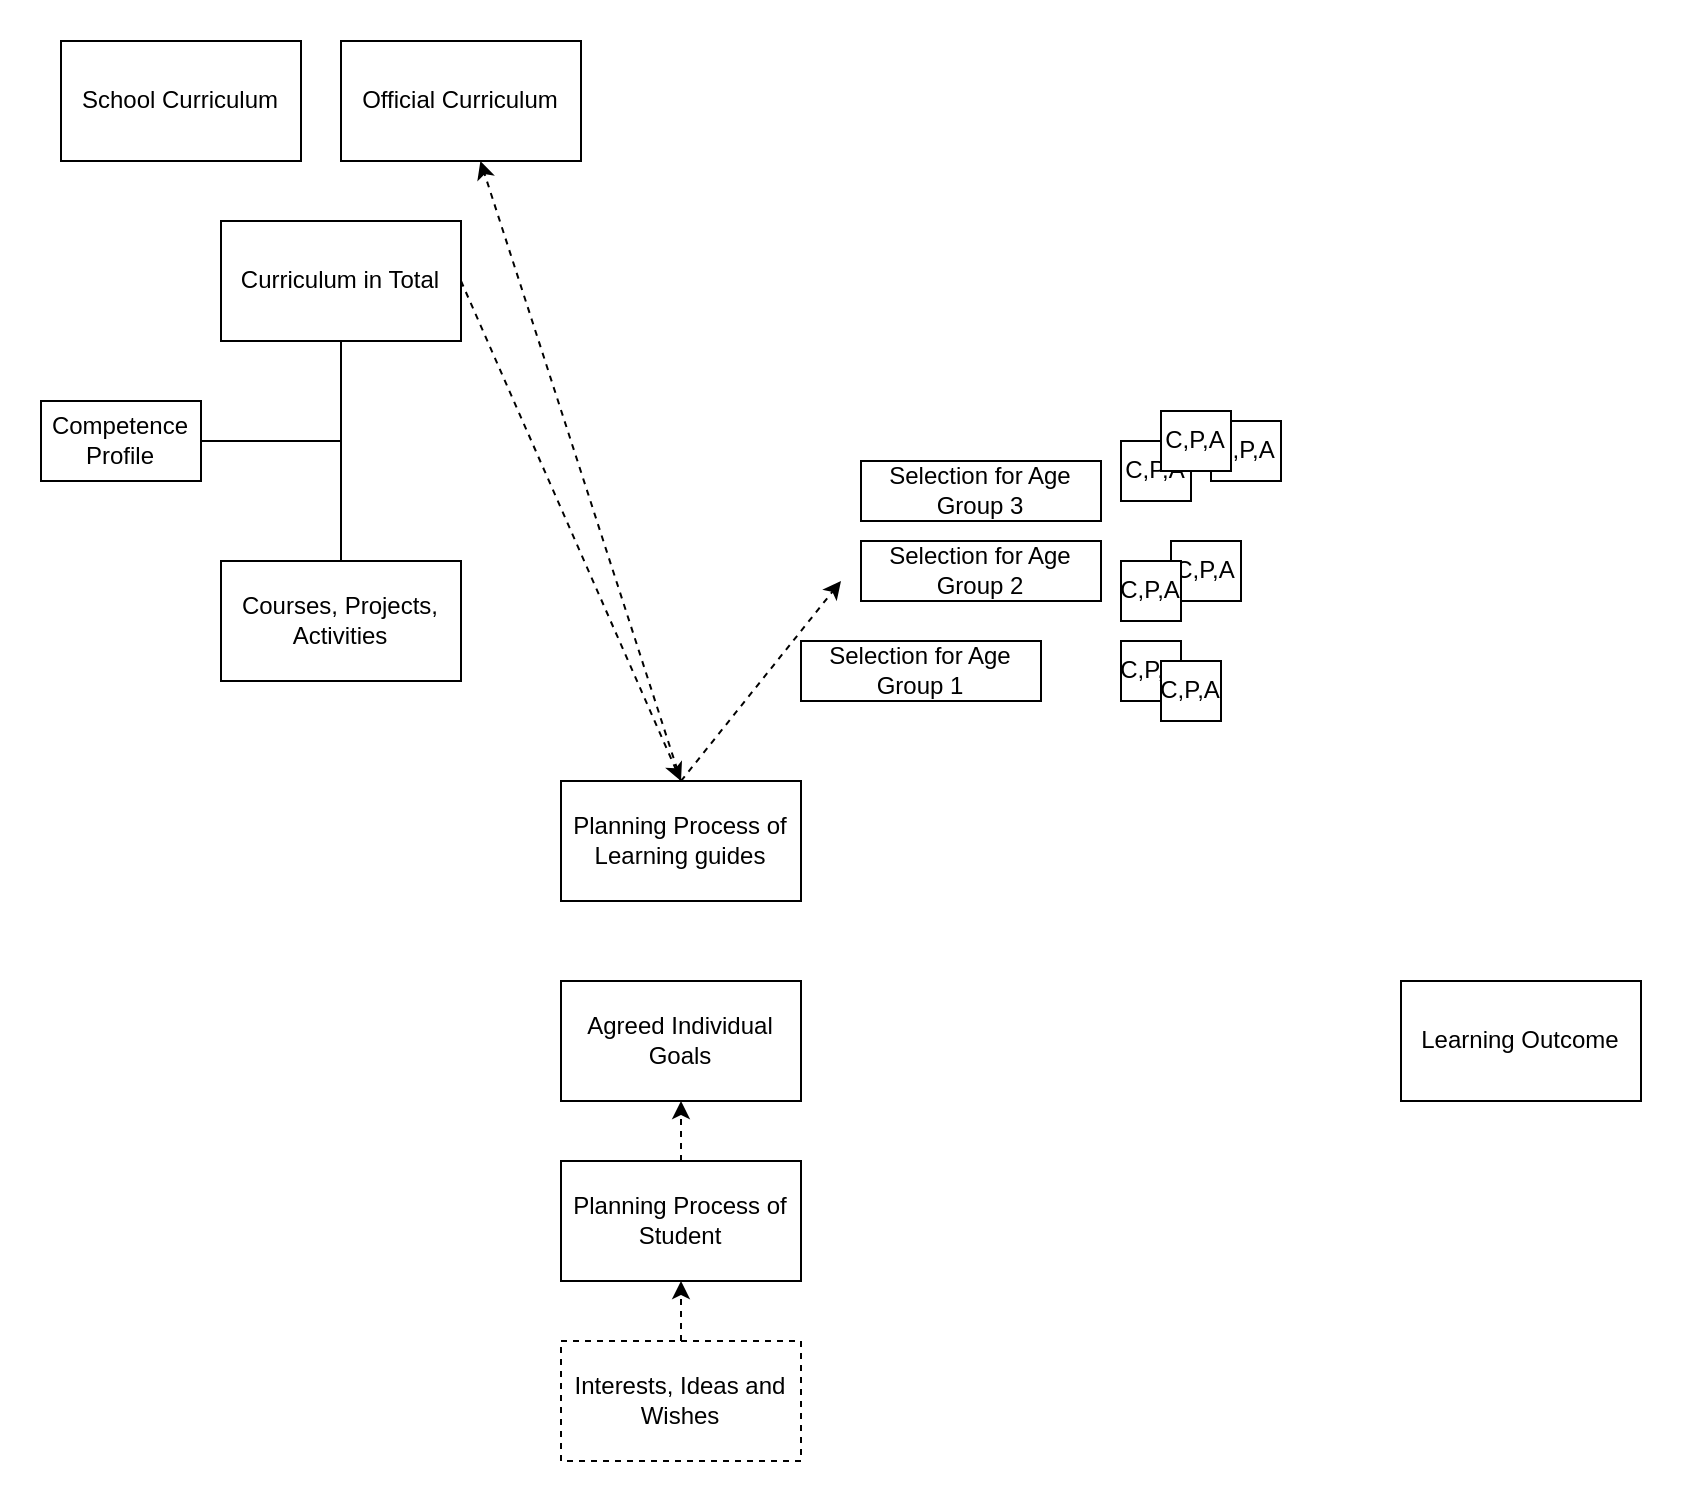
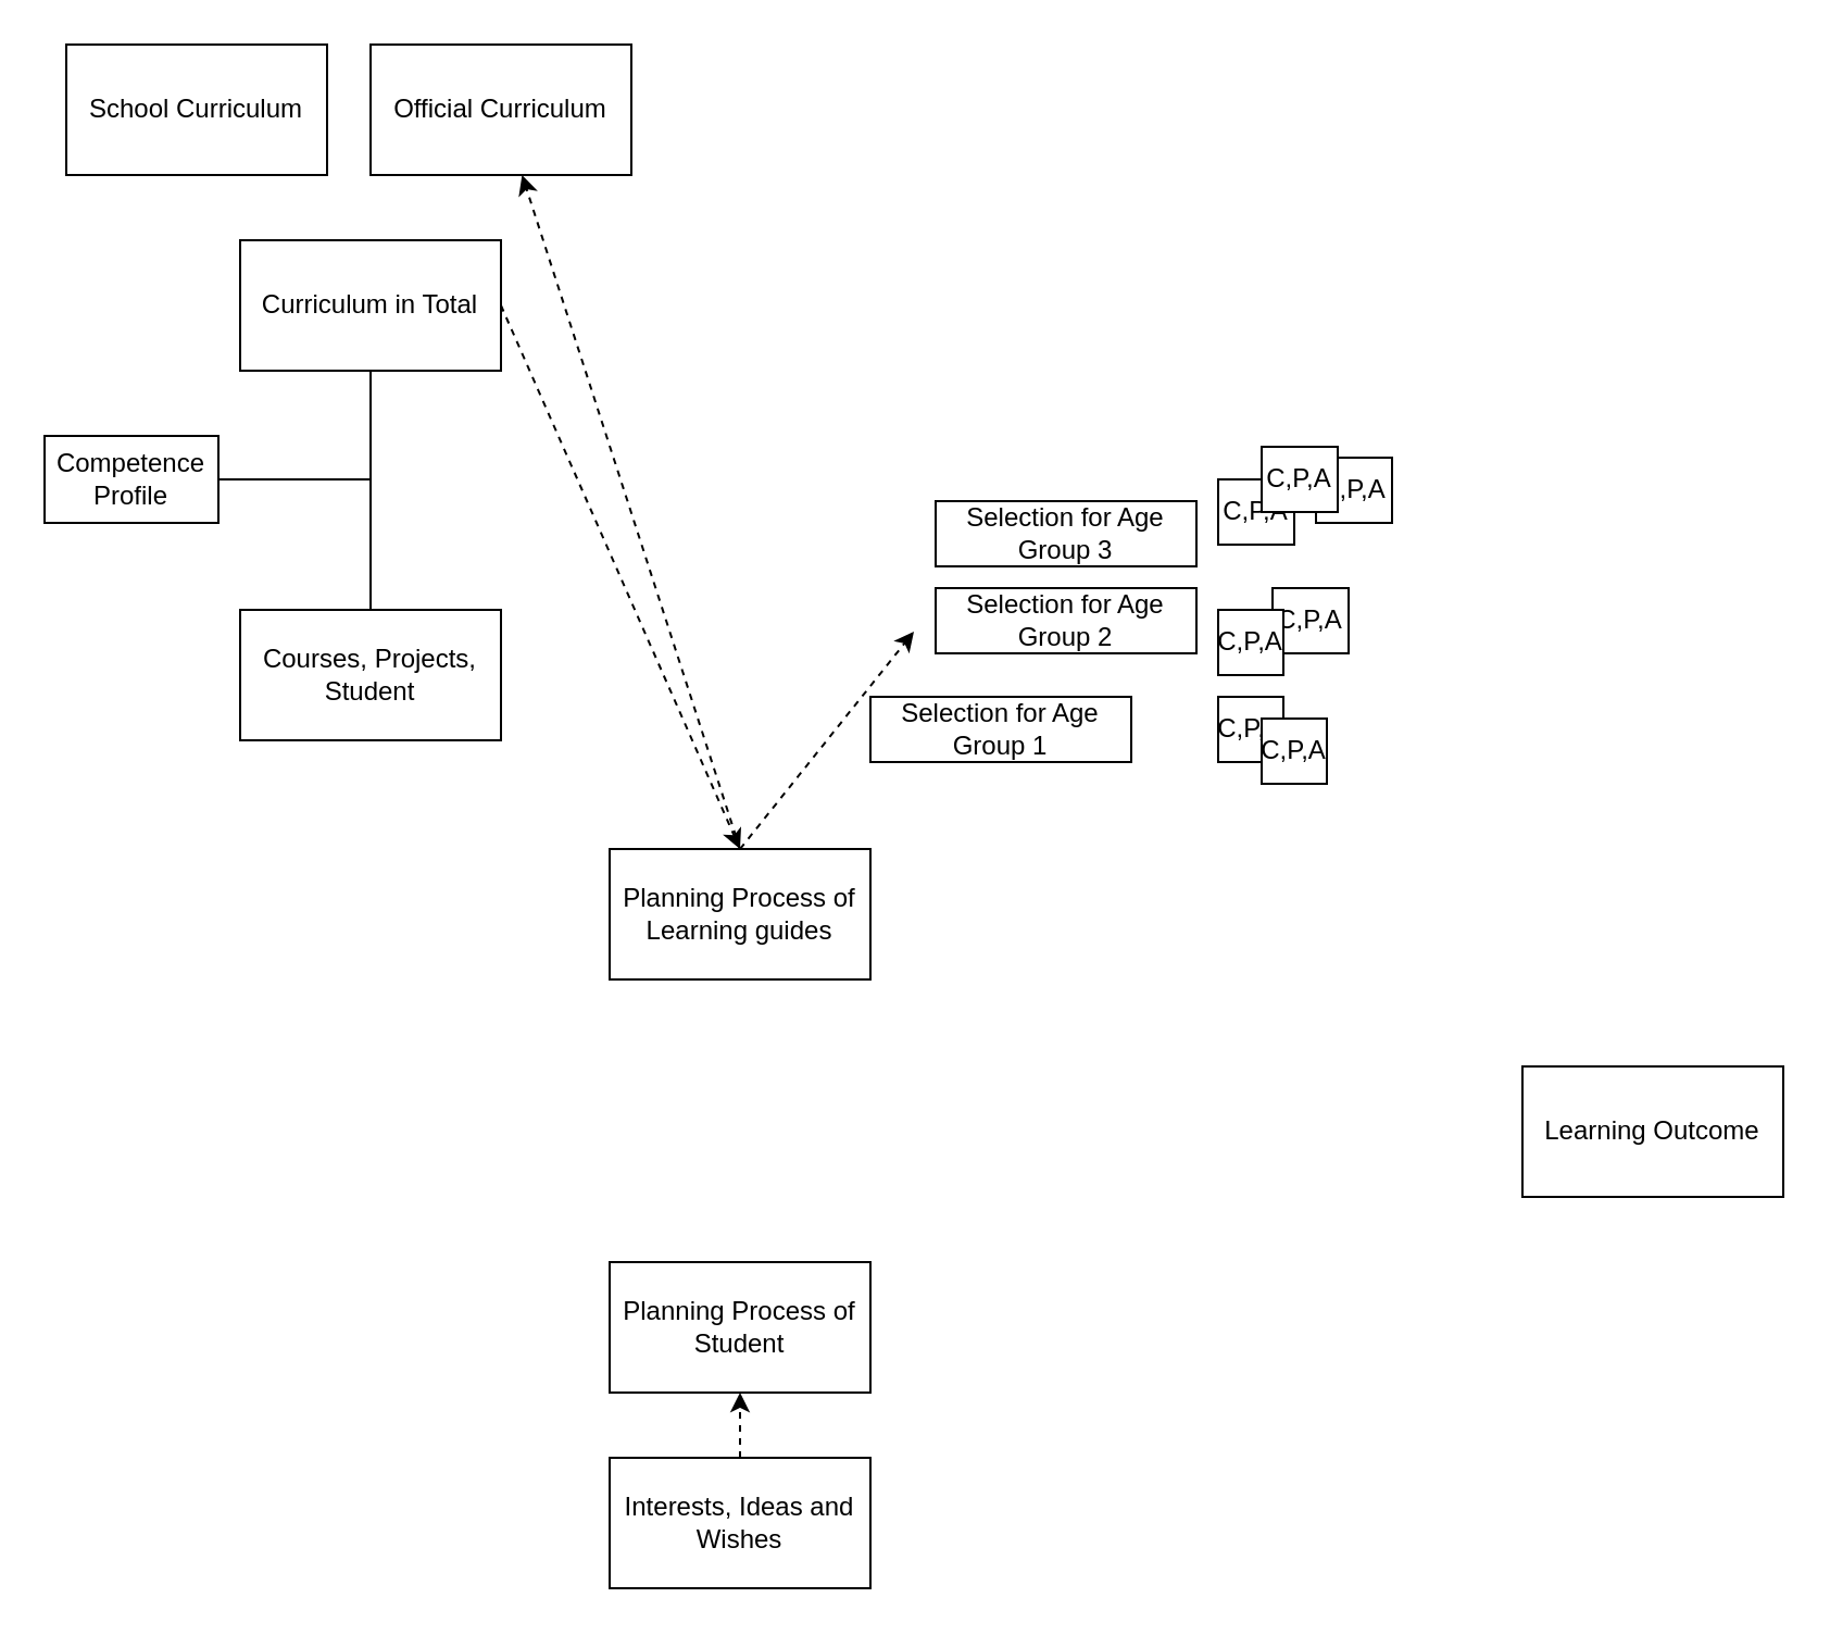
  <mxCell id="0" />
  <mxCell id="1" parent="0" />
  <mxCell id="2" value="Curriculum in Total" style="rounded=0;whiteSpace=wrap;html=1;" vertex="1" parent="1"><mxGeometry x="110" y="110" width="120" height="60" as="geometry" /></mxCell>
  <mxCell id="3" value="Planning Process of Learning guides" style="rounded=0;whiteSpace=wrap;html=1;" vertex="1" parent="1"><mxGeometry x="280" y="390" width="120" height="60" as="geometry" /></mxCell>
- <mxCell id="4" value="Courses, Projects, Activities" style="rounded=0;whiteSpace=wrap;html=1;" vertex="1" parent="1"><mxGeometry x="110" y="280" width="120" height="60" as="geometry" /></mxCell>
+ <mxCell id="4" value="Courses, Projects, Student" style="rounded=0;whiteSpace=wrap;html=1;" vertex="1" parent="1"><mxGeometry x="110" y="280" width="120" height="60" as="geometry" /></mxCell>
  <mxCell id="5" value="Competence Profile" style="rounded=0;whiteSpace=wrap;html=1;" vertex="1" parent="1"><mxGeometry x="20" y="200" width="80" height="40" as="geometry" /></mxCell>
  <mxCell id="6" value="" style="endArrow=none;html=1;exitX=0.5;exitY=1;exitDx=0;exitDy=0;entryX=0.5;entryY=0;entryDx=0;entryDy=0;" edge="1" parent="1" source="2" target="4"><mxGeometry width="50" height="50" relative="1" as="geometry"><mxPoint x="-10" y="240" as="sourcePoint" /><mxPoint x="200" y="270" as="targetPoint" /></mxGeometry></mxCell>
  <mxCell id="7" value="" style="endArrow=none;html=1;exitX=1;exitY=0.5;exitDx=0;exitDy=0;" edge="1" parent="1" source="5"><mxGeometry width="50" height="50" relative="1" as="geometry"><mxPoint x="270" y="260" as="sourcePoint" /><mxPoint x="170" y="220" as="targetPoint" /></mxGeometry></mxCell>
  <mxCell id="8" value="" style="endArrow=classic;html=1;exitX=0.5;exitY=0;exitDx=0;exitDy=0;dashed=1;" edge="1" parent="1" source="3" target="27"><mxGeometry width="50" height="50" relative="1" as="geometry"><mxPoint x="360" y="520" as="sourcePoint" /><mxPoint x="410" y="470" as="targetPoint" /></mxGeometry></mxCell>
  <mxCell id="9" value="Planning Process of Student" style="rounded=0;whiteSpace=wrap;html=1;" vertex="1" parent="1"><mxGeometry x="280" y="580" width="120" height="60" as="geometry" /></mxCell>
- <mxCell id="10" value="Agreed Individual Goals" style="rounded=0;whiteSpace=wrap;html=1;" vertex="1" parent="1"><mxGeometry x="280" y="490" width="120" height="60" as="geometry" /></mxCell>
- <mxCell id="11" value="Interests, Ideas and Wishes" style="rounded=0;whiteSpace=wrap;html=1;dashed=1;" vertex="1" parent="1"><mxGeometry x="280" y="670" width="120" height="60" as="geometry" /></mxCell>
+ <mxCell id="11" value="Interests, Ideas and Wishes" style="rounded=0;whiteSpace=wrap;html=1;" vertex="1" parent="1"><mxGeometry x="280" y="670" width="120" height="60" as="geometry" /></mxCell>
  <mxCell id="12" value="Learning Outcome" style="rounded=0;whiteSpace=wrap;html=1;" vertex="1" parent="1"><mxGeometry x="700" y="490" width="120" height="60" as="geometry" /></mxCell>
- <mxCell id="13" value="" style="endArrow=classic;html=1;dashed=1;exitX=0.5;exitY=0;exitDx=0;exitDy=0;entryX=0.5;entryY=1;entryDx=0;entryDy=0;" edge="1" parent="1" source="9" target="10"><mxGeometry width="50" height="50" relative="1" as="geometry"><mxPoint x="130" y="500" as="sourcePoint" /><mxPoint x="180" y="450" as="targetPoint" /></mxGeometry></mxCell>
  <mxCell id="14" value="" style="endArrow=classic;html=1;dashed=1;entryX=0.5;entryY=1;entryDx=0;entryDy=0;exitX=0.5;exitY=0;exitDx=0;exitDy=0;" edge="1" parent="1" source="11" target="9"><mxGeometry width="50" height="50" relative="1" as="geometry"><mxPoint x="150" y="470" as="sourcePoint" /><mxPoint x="200" y="420" as="targetPoint" /></mxGeometry></mxCell>
  <mxCell id="15" value="Selection for Age Group 1" style="rounded=0;whiteSpace=wrap;html=1;" vertex="1" parent="1"><mxGeometry x="400" y="320" width="120" height="30" as="geometry" /></mxCell>
  <mxCell id="16" value="Selection for Age Group 2" style="rounded=0;whiteSpace=wrap;html=1;" vertex="1" parent="1"><mxGeometry x="430" y="270" width="120" height="30" as="geometry" /></mxCell>
  <mxCell id="17" value="Selection for Age Group 3" style="rounded=0;whiteSpace=wrap;html=1;" vertex="1" parent="1"><mxGeometry x="430" y="230" width="120" height="30" as="geometry" /></mxCell>
  <mxCell id="18" value="" style="endArrow=classic;html=1;dashed=1;" edge="1" parent="1"><mxGeometry width="50" height="50" relative="1" as="geometry"><mxPoint x="340" y="390" as="sourcePoint" /><mxPoint x="420" y="290" as="targetPoint" /></mxGeometry></mxCell>
  <mxCell id="19" value="" style="endArrow=classic;html=1;dashed=1;exitX=1;exitY=0.5;exitDx=0;exitDy=0;" edge="1" parent="1" source="2"><mxGeometry width="50" height="50" relative="1" as="geometry"><mxPoint x="350" y="190" as="sourcePoint" /><mxPoint x="340" y="390" as="targetPoint" /></mxGeometry></mxCell>
  <mxCell id="20" value="C,P,A" style="rounded=0;whiteSpace=wrap;html=1;" vertex="1" parent="1"><mxGeometry x="605" y="210" width="35" height="30" as="geometry" /></mxCell>
  <mxCell id="21" value="C,P,A" style="rounded=0;whiteSpace=wrap;html=1;" vertex="1" parent="1"><mxGeometry x="560" y="220" width="35" height="30" as="geometry" /></mxCell>
  <mxCell id="22" value="C,P,A" style="rounded=0;whiteSpace=wrap;html=1;" vertex="1" parent="1"><mxGeometry x="585" y="270" width="35" height="30" as="geometry" /></mxCell>
  <mxCell id="23" value="C,P,A" style="rounded=0;whiteSpace=wrap;html=1;" vertex="1" parent="1"><mxGeometry x="560" y="280" width="30" height="30" as="geometry" /></mxCell>
  <mxCell id="24" value="C,P,A" style="rounded=0;whiteSpace=wrap;html=1;" vertex="1" parent="1"><mxGeometry x="560" y="320" width="30" height="30" as="geometry" /></mxCell>
  <mxCell id="25" value="C,P,A" style="rounded=0;whiteSpace=wrap;html=1;" vertex="1" parent="1"><mxGeometry x="580" y="330" width="30" height="30" as="geometry" /></mxCell>
  <mxCell id="26" value="C,P,A" style="rounded=0;whiteSpace=wrap;html=1;" vertex="1" parent="1"><mxGeometry x="580" y="205" width="35" height="30" as="geometry" /></mxCell>
  <mxCell id="27" value="Official Curriculum" style="rounded=0;whiteSpace=wrap;html=1;" vertex="1" parent="1"><mxGeometry x="170" y="20" width="120" height="60" as="geometry" /></mxCell>
  <mxCell id="28" value="School Curriculum" style="rounded=0;whiteSpace=wrap;html=1;" vertex="1" parent="1"><mxGeometry x="30" y="20" width="120" height="60" as="geometry" /></mxCell>
